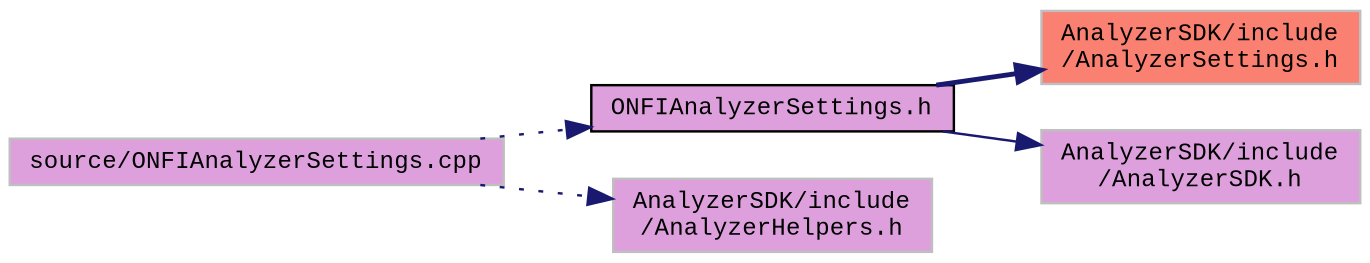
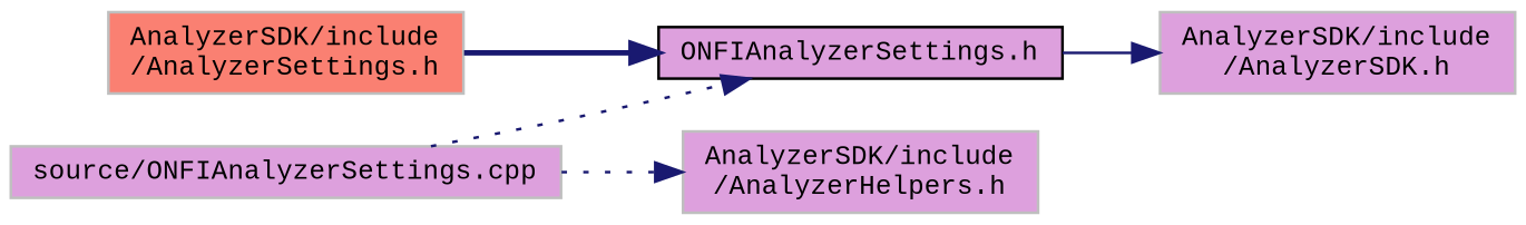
  digraph {
    fontname="Liberation Mono"
    rankdir=LR
    node [color=grey75 fillcolor=plum fontname="Liberation Mono" fontsize=10 shape=record style=filled]
    edge [color=midnightblue fontname="Liberation Mono" fontsize=10 labelfontname=Helvetica labelfontsize=10 style=dotted]
    n1 [fontcolor=black height=0.2 label="source/ONFIAnalyzerSettings.cpp" width=0.4]
    n2 [color=black height=0.2 label="ONFIAnalyzerSettings.h" width=0.4]
    n3 [height=0.2 label="AnalyzerSDK/include\l/AnalyzerHelpers.h" width=0.4]
    n4 [fillcolor=salmon height=0.2 label="AnalyzerSDK/include\l/AnalyzerSettings.h" width=0.4]
    n5 [height=0.2 label="AnalyzerSDK/include\l/AnalyzerSDK.h" width=0.4]
    n1 -> n2
    n1 -> n3
-   n2 -> n4 [style=bold]
+   n4 -> n2 [style=bold]
    n2 -> n5 [style=solid]
  }
